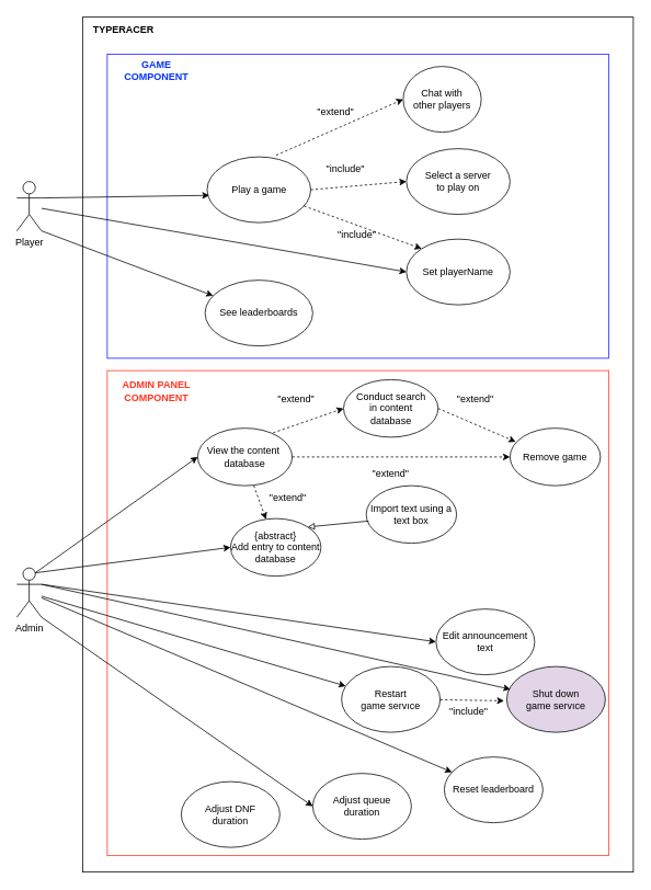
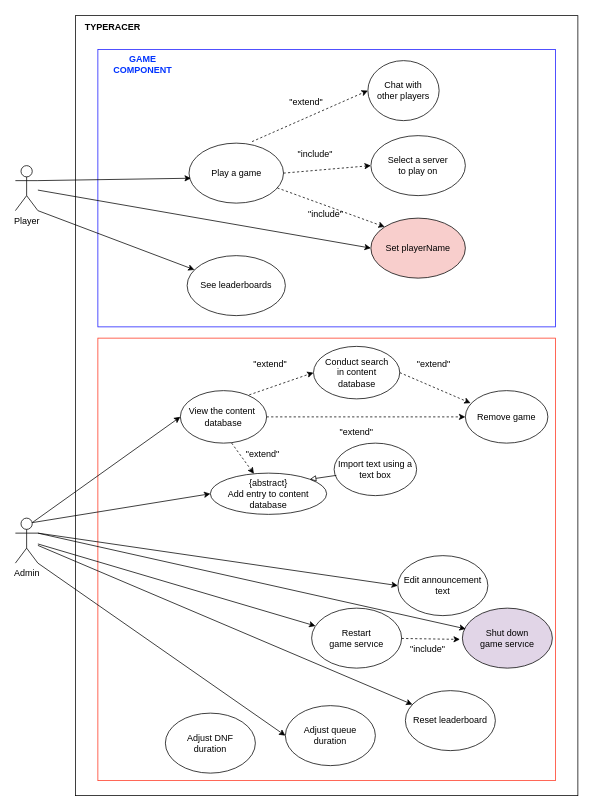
  <mxCell id="0" />
  <mxCell id="1" parent="0" />
  <mxCell id="2" value="" style="rounded=0;whiteSpace=wrap;html=1;" parent="1" vertex="1"><mxGeometry x="100" y="20" width="670" height="1040" as="geometry" /></mxCell>
  <mxCell id="3" value="" style="rounded=0;whiteSpace=wrap;html=1;fillColor=none;strokeColor=#FF351F;" vertex="1" parent="1"><mxGeometry x="130" y="450" width="610" height="590" as="geometry" /></mxCell>
  <mxCell id="4" value="" style="rounded=0;whiteSpace=wrap;html=1;fillColor=none;strokeColor=#1717FF;" vertex="1" parent="1"><mxGeometry x="130" y="65" width="610" height="370" as="geometry" /></mxCell>
  <mxCell id="5" value="Player" style="shape=umlActor;verticalLabelPosition=bottom;verticalAlign=top;html=1;outlineConnect=0;" parent="1" vertex="1"><mxGeometry x="20" y="220" width="30" height="60" as="geometry" /></mxCell>
  <mxCell id="6" value="Admin" style="shape=umlActor;verticalLabelPosition=bottom;verticalAlign=top;html=1;outlineConnect=0;" parent="1" vertex="1"><mxGeometry x="20" y="690" width="30" height="60" as="geometry" /></mxCell>
  <mxCell id="7" value="&lt;b&gt;TYPERACER&lt;/b&gt;" style="text;html=1;strokeColor=none;fillColor=none;align=center;verticalAlign=middle;whiteSpace=wrap;rounded=0;" parent="1" vertex="1"><mxGeometry x="100" y="20" width="100" height="30" as="geometry" /></mxCell>
  <mxCell id="8" value="Play a game" style="ellipse;whiteSpace=wrap;html=1;" parent="1" vertex="1"><mxGeometry x="251.5" y="190" width="126" height="80" as="geometry" /></mxCell>
  <mxCell id="9" value="" style="endArrow=classic;html=1;rounded=0;entryX=0.021;entryY=0.585;entryDx=0;entryDy=0;entryPerimeter=0;exitX=1;exitY=0.333;exitDx=0;exitDy=0;exitPerimeter=0;" parent="1" source="5" target="8" edge="1"><mxGeometry width="50" height="50" relative="1" as="geometry"><mxPoint x="60" y="330" as="sourcePoint" /><mxPoint x="510" y="370" as="targetPoint" /></mxGeometry></mxCell>
  <mxCell id="10" value="See leaderboards" style="ellipse;whiteSpace=wrap;html=1;" parent="1" vertex="1"><mxGeometry x="249" y="340" width="131" height="80" as="geometry" /></mxCell>
  <mxCell id="11" value="" style="endArrow=classic;html=1;rounded=0;exitX=1;exitY=1;exitDx=0;exitDy=0;exitPerimeter=0;" parent="1" source="5" target="10" edge="1"><mxGeometry width="50" height="50" relative="1" as="geometry"><mxPoint x="60" y="350" as="sourcePoint" /><mxPoint x="510" y="370" as="targetPoint" /></mxGeometry></mxCell>
  <mxCell id="12" value="Restart &lt;br&gt;game servıce" style="ellipse;whiteSpace=wrap;html=1;" parent="1" vertex="1"><mxGeometry x="415" y="810" width="120" height="80" as="geometry" /></mxCell>
- <mxCell id="13" value="{abstract}&lt;br&gt;Add entry to content database" style="ellipse;whiteSpace=wrap;html=1;" parent="1" vertex="1"><mxGeometry x="280" y="630" width="110" height="70" as="geometry" /></mxCell>
+ <mxCell id="13" value="{abstract}&lt;br&gt;Add entry to content database" style="ellipse;whiteSpace=wrap;html=1;" parent="1" vertex="1"><mxGeometry x="280" y="630" width="155" height="55" as="geometry" /></mxCell>
  <mxCell id="14" value="Remove game" style="ellipse;whiteSpace=wrap;html=1;" parent="1" vertex="1"><mxGeometry x="620" y="520" width="110" height="70" as="geometry" /></mxCell>
  <mxCell id="15" value="Edit announcement&lt;br&gt;text" style="ellipse;whiteSpace=wrap;html=1;" parent="1" vertex="1"><mxGeometry x="530" y="740" width="120" height="80" as="geometry" /></mxCell>
  <mxCell id="16" value="Shut down &lt;br&gt;game servıce" style="ellipse;whiteSpace=wrap;html=1;fillColor=#e1d5e7;" parent="1" vertex="1"><mxGeometry x="616" y="810" width="120" height="80" as="geometry" /></mxCell>
  <mxCell id="17" value="Adjust queue &lt;br&gt;duration" style="ellipse;whiteSpace=wrap;html=1;" parent="1" vertex="1"><mxGeometry x="380" y="940" width="120" height="80" as="geometry" /></mxCell>
  <mxCell id="18" value="Adjust DNF&lt;br&gt;duration" style="ellipse;whiteSpace=wrap;html=1;" parent="1" vertex="1"><mxGeometry x="220" y="950" width="120" height="80" as="geometry" /></mxCell>
  <mxCell id="19" value="" style="endArrow=classic;html=1;rounded=0;exitX=0.75;exitY=0.1;exitDx=0;exitDy=0;exitPerimeter=0;entryX=0;entryY=0.5;entryDx=0;entryDy=0;" parent="1" source="6" target="13" edge="1"><mxGeometry width="50" height="50" relative="1" as="geometry"><mxPoint x="60" y="690" as="sourcePoint" /><mxPoint x="210" y="640" as="targetPoint" /></mxGeometry></mxCell>
  <mxCell id="20" value="" style="endArrow=classic;html=1;rounded=0;exitX=1;exitY=0.333;exitDx=0;exitDy=0;exitPerimeter=0;entryX=0;entryY=0.5;entryDx=0;entryDy=0;" parent="1" source="6" target="15" edge="1"><mxGeometry width="50" height="50" relative="1" as="geometry"><mxPoint x="42.5" y="696" as="sourcePoint" /><mxPoint x="324" y="420" as="targetPoint" /></mxGeometry></mxCell>
  <mxCell id="21" value="" style="endArrow=classic;html=1;rounded=0;entryX=0.037;entryY=0.346;entryDx=0;entryDy=0;entryPerimeter=0;" parent="1" target="16" edge="1"><mxGeometry width="50" height="50" relative="1" as="geometry"><mxPoint x="50" y="710" as="sourcePoint" /><mxPoint x="324" y="420" as="targetPoint" /></mxGeometry></mxCell>
  <mxCell id="22" value="" style="endArrow=classic;html=1;rounded=0;exitX=1;exitY=1;exitDx=0;exitDy=0;exitPerimeter=0;entryX=0;entryY=0.5;entryDx=0;entryDy=0;" parent="1" source="6" target="17" edge="1"><mxGeometry width="50" height="50" relative="1" as="geometry"><mxPoint x="42.5" y="696" as="sourcePoint" /><mxPoint x="324" y="420" as="targetPoint" /></mxGeometry></mxCell>
  <mxCell id="23" value="" style="endArrow=classic;html=1;rounded=0;" parent="1" source="6" target="12" edge="1"><mxGeometry width="50" height="50" relative="1" as="geometry"><mxPoint x="42.5" y="696" as="sourcePoint" /><mxPoint x="324" y="420" as="targetPoint" /></mxGeometry></mxCell>
  <mxCell id="24" value="" style="endArrow=classic;html=1;rounded=0;dashed=1;entryX=-0.027;entryY=0.521;entryDx=0;entryDy=0;entryPerimeter=0;" parent="1" source="12" target="16" edge="1"><mxGeometry width="50" height="50" relative="1" as="geometry"><mxPoint x="384" y="670" as="sourcePoint" /><mxPoint x="510" y="550" as="targetPoint" /></mxGeometry></mxCell>
  <mxCell id="25" value="&quot;include&quot;" style="text;html=1;strokeColor=none;fillColor=none;align=center;verticalAlign=middle;whiteSpace=wrap;rounded=0;" parent="1" vertex="1"><mxGeometry x="540" y="850" width="60" height="30" as="geometry" /></mxCell>
  <mxCell id="26" value="Reset leaderboard" style="ellipse;whiteSpace=wrap;html=1;" parent="1" vertex="1"><mxGeometry x="540" y="920" width="120" height="80" as="geometry" /></mxCell>
  <mxCell id="27" value="" style="endArrow=classic;html=1;rounded=0;" parent="1" source="6" target="26" edge="1"><mxGeometry width="50" height="50" relative="1" as="geometry"><mxPoint x="380" y="740" as="sourcePoint" /><mxPoint x="430" y="690" as="targetPoint" /></mxGeometry></mxCell>
  <mxCell id="28" value="Import text using a text box" style="ellipse;whiteSpace=wrap;html=1;" parent="1" vertex="1"><mxGeometry x="445" y="590" width="110" height="70" as="geometry" /></mxCell>
  <mxCell id="29" value="" style="endArrow=block;html=1;rounded=0;exitX=0.027;exitY=0.614;exitDx=0;exitDy=0;exitPerimeter=0;endFill=0;entryX=1;entryY=0;entryDx=0;entryDy=0;" parent="1" source="28" target="13" edge="1"><mxGeometry width="50" height="50" relative="1" as="geometry"><mxPoint x="403.81" y="522.42" as="sourcePoint" /><mxPoint x="319.987" y="520.839" as="targetPoint" /></mxGeometry></mxCell>
  <mxCell id="30" value="Select a server &lt;br&gt;to play on" style="ellipse;whiteSpace=wrap;html=1;" parent="1" vertex="1"><mxGeometry x="494" y="180" width="126" height="80" as="geometry" /></mxCell>
- <mxCell id="31" value="Set playerName" style="ellipse;whiteSpace=wrap;html=1;" parent="1" vertex="1"><mxGeometry x="494" y="290" width="126" height="80" as="geometry" /></mxCell>
+ <mxCell id="31" value="Set playerName" style="ellipse;whiteSpace=wrap;html=1;fillColor=#f8cecc;" parent="1" vertex="1"><mxGeometry x="494" y="290" width="126" height="80" as="geometry" /></mxCell>
  <mxCell id="32" value="" style="endArrow=classic;html=1;rounded=0;dashed=1;entryX=0;entryY=0;entryDx=0;entryDy=0;" parent="1" source="8" target="31" edge="1"><mxGeometry width="50" height="50" relative="1" as="geometry"><mxPoint x="384" y="670" as="sourcePoint" /><mxPoint x="510" y="550" as="targetPoint" /></mxGeometry></mxCell>
  <mxCell id="33" value="" style="endArrow=classic;html=1;rounded=0;dashed=1;exitX=1;exitY=0.5;exitDx=0;exitDy=0;entryX=0;entryY=0.5;entryDx=0;entryDy=0;" parent="1" source="8" target="30" edge="1"><mxGeometry width="50" height="50" relative="1" as="geometry"><mxPoint x="384" y="670" as="sourcePoint" /><mxPoint x="510" y="550" as="targetPoint" /></mxGeometry></mxCell>
  <mxCell id="34" value="&quot;include&quot;" style="text;html=1;strokeColor=none;fillColor=none;align=center;verticalAlign=middle;whiteSpace=wrap;rounded=0;" parent="1" vertex="1"><mxGeometry x="390" y="190" width="60" height="30" as="geometry" /></mxCell>
  <mxCell id="35" value="&quot;include&quot;" style="text;html=1;strokeColor=none;fillColor=none;align=center;verticalAlign=middle;whiteSpace=wrap;rounded=0;" parent="1" vertex="1"><mxGeometry x="404" y="270" width="60" height="30" as="geometry" /></mxCell>
  <mxCell id="36" value="" style="endArrow=classic;html=1;rounded=0;entryX=0;entryY=0.5;entryDx=0;entryDy=0;" parent="1" source="5" target="31" edge="1"><mxGeometry width="50" height="50" relative="1" as="geometry"><mxPoint x="60" y="330" as="sourcePoint" /><mxPoint x="510" y="370" as="targetPoint" /></mxGeometry></mxCell>
  <mxCell id="37" value="Chat with &lt;br&gt;other players" style="ellipse;whiteSpace=wrap;html=1;" vertex="1" parent="1"><mxGeometry x="490" y="80" width="95" height="80" as="geometry" /></mxCell>
  <mxCell id="38" value="" style="endArrow=classic;html=1;rounded=0;dashed=1;exitX=0.667;exitY=-0.025;exitDx=0;exitDy=0;entryX=0;entryY=0.5;entryDx=0;entryDy=0;exitPerimeter=0;" edge="1" parent="1" source="8" target="37"><mxGeometry width="50" height="50" relative="1" as="geometry"><mxPoint x="384" y="670" as="sourcePoint" /><mxPoint x="510" y="550" as="targetPoint" /></mxGeometry></mxCell>
  <mxCell id="39" value="&quot;extend&quot;" style="text;html=1;strokeColor=none;fillColor=none;align=center;verticalAlign=middle;whiteSpace=wrap;rounded=0;" vertex="1" parent="1"><mxGeometry x="377.5" y="120" width="60" height="30" as="geometry" /></mxCell>
  <mxCell id="40" value="&lt;b&gt;GAME&lt;br&gt;COMPONENT&lt;/b&gt;" style="text;html=1;strokeColor=none;fillColor=none;align=center;verticalAlign=middle;whiteSpace=wrap;rounded=0;fontColor=#0033FF;" vertex="1" parent="1"><mxGeometry x="140" y="70" width="100" height="30" as="geometry" /></mxCell>
- <mxCell id="41" value="&lt;b&gt;&lt;font color=&quot;#ff351f&quot;&gt;ADMIN PANEL COMPONENT&lt;/font&gt;&lt;/b&gt;" style="text;html=1;strokeColor=none;fillColor=none;align=center;verticalAlign=middle;whiteSpace=wrap;rounded=0;fontColor=#0033FF;" vertex="1" parent="1"><mxGeometry x="140" y="460" width="100" height="30" as="geometry" /></mxCell>
  <mxCell id="42" value="Conduct search &lt;br&gt;in content&lt;br&gt;database" style="ellipse;whiteSpace=wrap;html=1;" vertex="1" parent="1"><mxGeometry x="417.5" y="461" width="115" height="70" as="geometry" /></mxCell>
  <mxCell id="43" value="" style="endArrow=classic;html=1;rounded=0;entryX=0;entryY=0.5;entryDx=0;entryDy=0;exitX=0.75;exitY=0.1;exitDx=0;exitDy=0;exitPerimeter=0;" edge="1" parent="1" source="6" target="46"><mxGeometry width="50" height="50" relative="1" as="geometry"><mxPoint x="60" y="690" as="sourcePoint" /><mxPoint x="510" y="590" as="targetPoint" /></mxGeometry></mxCell>
  <mxCell id="44" value="" style="endArrow=classic;html=1;rounded=0;dashed=1;entryX=0.063;entryY=0.237;entryDx=0;entryDy=0;entryPerimeter=0;exitX=1;exitY=0.5;exitDx=0;exitDy=0;" edge="1" parent="1" source="42" target="14"><mxGeometry width="50" height="50" relative="1" as="geometry"><mxPoint x="384" y="670" as="sourcePoint" /><mxPoint x="510" y="550" as="targetPoint" /></mxGeometry></mxCell>
  <mxCell id="45" value="&quot;extend&quot;" style="text;html=1;strokeColor=none;fillColor=none;align=center;verticalAlign=middle;whiteSpace=wrap;rounded=0;" vertex="1" parent="1"><mxGeometry x="547.5" y="470" width="60" height="30" as="geometry" /></mxCell>
  <mxCell id="46" value="View the content&amp;nbsp;&lt;br&gt;database" style="ellipse;whiteSpace=wrap;html=1;" vertex="1" parent="1"><mxGeometry x="240" y="520" width="115" height="70" as="geometry" /></mxCell>
  <mxCell id="47" value="" style="endArrow=classic;html=1;rounded=0;dashed=1;entryX=0;entryY=0.5;entryDx=0;entryDy=0;" edge="1" parent="1" source="46" target="14"><mxGeometry width="50" height="50" relative="1" as="geometry"><mxPoint x="530" y="575" as="sourcePoint" /><mxPoint x="510" y="550" as="targetPoint" /></mxGeometry></mxCell>
  <mxCell id="48" value="&quot;extend&quot;" style="text;html=1;strokeColor=none;fillColor=none;align=center;verticalAlign=middle;whiteSpace=wrap;rounded=0;" vertex="1" parent="1"><mxGeometry x="445" y="560" width="60" height="30" as="geometry" /></mxCell>
  <mxCell id="49" value="" style="endArrow=classic;html=1;rounded=0;dashed=1;exitX=0.798;exitY=0.081;exitDx=0;exitDy=0;entryX=0;entryY=0.5;entryDx=0;entryDy=0;exitPerimeter=0;" edge="1" parent="1" source="46" target="42"><mxGeometry width="50" height="50" relative="1" as="geometry"><mxPoint x="540" y="585" as="sourcePoint" /><mxPoint x="632.75" y="555.7" as="targetPoint" /></mxGeometry></mxCell>
  <mxCell id="50" value="&quot;extend&quot;" style="text;html=1;strokeColor=none;fillColor=none;align=center;verticalAlign=middle;whiteSpace=wrap;rounded=0;" vertex="1" parent="1"><mxGeometry x="330" y="470" width="60" height="30" as="geometry" /></mxCell>
  <mxCell id="51" value="" style="endArrow=classic;html=1;rounded=0;dashed=1;exitX=0.594;exitY=0.998;exitDx=0;exitDy=0;exitPerimeter=0;" edge="1" parent="1" source="46" target="13"><mxGeometry width="50" height="50" relative="1" as="geometry"><mxPoint x="540" y="585" as="sourcePoint" /><mxPoint x="632.75" y="555.7" as="targetPoint" /></mxGeometry></mxCell>
  <mxCell id="52" value="&quot;extend&quot;" style="text;html=1;strokeColor=none;fillColor=none;align=center;verticalAlign=middle;whiteSpace=wrap;rounded=0;" vertex="1" parent="1"><mxGeometry x="320" y="590" width="60" height="30" as="geometry" /></mxCell>
